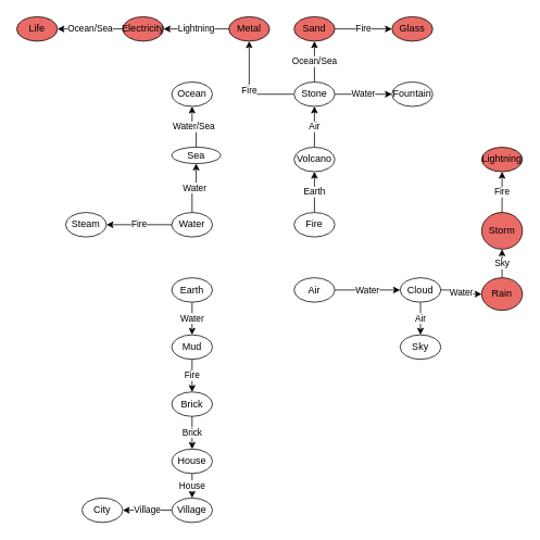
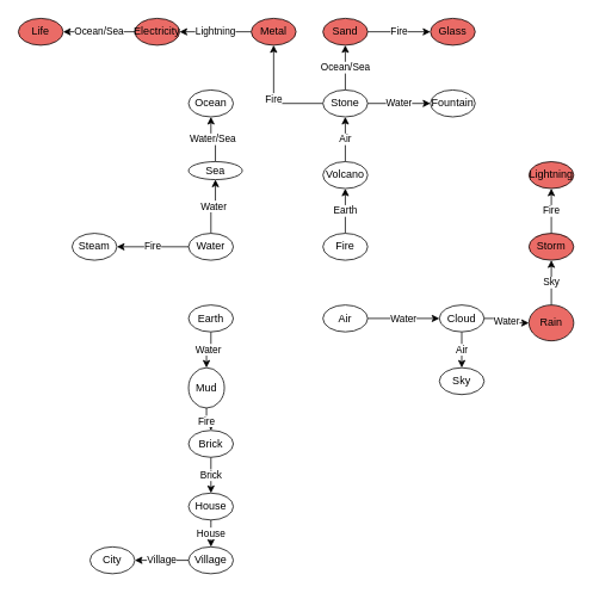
  <mxCell id="0" />
  <mxCell id="1" parent="0" />
  <mxCell id="2" value="Water" style="edgeStyle=orthogonalEdgeStyle;rounded=0;orthogonalLoop=1;jettySize=auto;html=1;" edge="1" parent="1" source="4" target="8"><mxGeometry relative="1" as="geometry" /></mxCell>
  <mxCell id="3" value="Fire" style="edgeStyle=orthogonalEdgeStyle;rounded=0;orthogonalLoop=1;jettySize=auto;html=1;" edge="1" parent="1" source="4" target="10"><mxGeometry relative="1" as="geometry" /></mxCell>
  <mxCell id="4" value="Water" style="ellipse;whiteSpace=wrap;html=1;" vertex="1" parent="1"><mxGeometry x="210" y="260" width="50" height="30" as="geometry" /></mxCell>
  <mxCell id="5" value="Earth&lt;br&gt;" style="edgeStyle=orthogonalEdgeStyle;rounded=0;orthogonalLoop=1;jettySize=auto;html=1;" edge="1" parent="1" source="6" target="16"><mxGeometry relative="1" as="geometry" /></mxCell>
  <mxCell id="6" value="Fire" style="ellipse;whiteSpace=wrap;html=1;" vertex="1" parent="1"><mxGeometry x="360" y="260" width="50" height="30" as="geometry" /></mxCell>
  <mxCell id="7" value="Water/Sea" style="edgeStyle=orthogonalEdgeStyle;rounded=0;orthogonalLoop=1;jettySize=auto;html=1;" edge="1" parent="1" source="8" target="9"><mxGeometry relative="1" as="geometry" /></mxCell>
  <mxCell id="8" value="Sea" style="ellipse;whiteSpace=wrap;html=1;" vertex="1" parent="1"><mxGeometry x="210" y="180" width="60" height="20" as="geometry" /></mxCell>
  <mxCell id="9" value="Ocean" style="ellipse;whiteSpace=wrap;html=1;" vertex="1" parent="1"><mxGeometry x="210" y="100" width="50" height="30" as="geometry" /></mxCell>
  <mxCell id="10" value="Steam" style="ellipse;whiteSpace=wrap;html=1;" vertex="1" parent="1"><mxGeometry x="80" y="260" width="50" height="30" as="geometry" /></mxCell>
  <mxCell id="11" value="Water" style="edgeStyle=orthogonalEdgeStyle;rounded=0;orthogonalLoop=1;jettySize=auto;html=1;" edge="1" parent="1" source="12" target="29"><mxGeometry relative="1" as="geometry" /></mxCell>
  <mxCell id="12" value="Earth" style="ellipse;whiteSpace=wrap;html=1;" vertex="1" parent="1"><mxGeometry x="210" y="340" width="50" height="30" as="geometry" /></mxCell>
  <mxCell id="13" value="Water" style="edgeStyle=orthogonalEdgeStyle;rounded=0;orthogonalLoop=1;jettySize=auto;html=1;" edge="1" parent="1" source="14" target="27"><mxGeometry relative="1" as="geometry" /></mxCell>
  <mxCell id="14" value="Air" style="ellipse;whiteSpace=wrap;html=1;" vertex="1" parent="1"><mxGeometry x="360" y="340" width="50" height="30" as="geometry" /></mxCell>
  <mxCell id="15" value="Air" style="edgeStyle=orthogonalEdgeStyle;rounded=0;orthogonalLoop=1;jettySize=auto;html=1;" edge="1" parent="1" source="16" target="20"><mxGeometry relative="1" as="geometry" /></mxCell>
  <mxCell id="16" value="Volcano" style="ellipse;whiteSpace=wrap;html=1;" vertex="1" parent="1"><mxGeometry x="360" y="180" width="50" height="30" as="geometry" /></mxCell>
  <mxCell id="17" value="Water" style="edgeStyle=orthogonalEdgeStyle;rounded=0;orthogonalLoop=1;jettySize=auto;html=1;" edge="1" parent="1" source="20" target="21"><mxGeometry relative="1" as="geometry" /></mxCell>
  <mxCell id="18" value="Ocean/Sea" style="edgeStyle=orthogonalEdgeStyle;rounded=0;orthogonalLoop=1;jettySize=auto;html=1;" edge="1" parent="1" source="20" target="23"><mxGeometry relative="1" as="geometry" /></mxCell>
  <mxCell id="19" value="Fire" style="edgeStyle=orthogonalEdgeStyle;rounded=0;orthogonalLoop=1;jettySize=auto;html=1;entryX=0.5;entryY=1;entryDx=0;entryDy=0;" edge="1" parent="1" source="20" target="41"><mxGeometry relative="1" as="geometry"><mxPoint x="300" y="70" as="targetPoint" /></mxGeometry></mxCell>
  <mxCell id="20" value="Stone" style="ellipse;whiteSpace=wrap;html=1;" vertex="1" parent="1"><mxGeometry x="360" y="100" width="50" height="30" as="geometry" /></mxCell>
  <mxCell id="21" value="Fountain" style="ellipse;whiteSpace=wrap;html=1;" vertex="1" parent="1"><mxGeometry x="480" y="100" width="50" height="30" as="geometry" /></mxCell>
  <mxCell id="22" value="Fire" style="edgeStyle=orthogonalEdgeStyle;rounded=0;orthogonalLoop=1;jettySize=auto;html=1;" edge="1" parent="1" source="23" target="24"><mxGeometry relative="1" as="geometry" /></mxCell>
  <mxCell id="23" value="Sand" style="ellipse;whiteSpace=wrap;html=1;fillColor=#EA6B66;" vertex="1" parent="1"><mxGeometry x="360" y="20" width="50" height="30" as="geometry" /></mxCell>
  <mxCell id="24" value="Glass" style="ellipse;whiteSpace=wrap;html=1;fillColor=#EA6B66;" vertex="1" parent="1"><mxGeometry x="480" y="20" width="50" height="30" as="geometry" /></mxCell>
  <mxCell id="25" value="Water" style="edgeStyle=orthogonalEdgeStyle;rounded=0;orthogonalLoop=1;jettySize=auto;html=1;" edge="1" parent="1" source="27" target="38"><mxGeometry relative="1" as="geometry" /></mxCell>
  <mxCell id="26" value="Air" style="edgeStyle=orthogonalEdgeStyle;rounded=0;orthogonalLoop=1;jettySize=auto;html=1;" edge="1" parent="1" source="27" target="39"><mxGeometry relative="1" as="geometry" /></mxCell>
  <mxCell id="27" value="Cloud" style="ellipse;whiteSpace=wrap;html=1;" vertex="1" parent="1"><mxGeometry x="490" y="340" width="50" height="30" as="geometry" /></mxCell>
  <mxCell id="28" value="Fire" style="edgeStyle=orthogonalEdgeStyle;rounded=0;orthogonalLoop=1;jettySize=auto;html=1;" edge="1" parent="1" source="29" target="31"><mxGeometry relative="1" as="geometry" /></mxCell>
- <mxCell id="29" value="Mud" style="ellipse;whiteSpace=wrap;html=1;" vertex="1" parent="1"><mxGeometry x="210" y="410" width="50" height="30" as="geometry" /></mxCell>
+ <mxCell id="29" value="Mud" style="ellipse;whiteSpace=wrap;html=1;" vertex="1" parent="1"><mxGeometry x="210" y="410" width="40" height="45" as="geometry" /></mxCell>
  <mxCell id="30" value="Brick" style="edgeStyle=orthogonalEdgeStyle;rounded=0;orthogonalLoop=1;jettySize=auto;html=1;" edge="1" parent="1" source="31" target="33"><mxGeometry relative="1" as="geometry" /></mxCell>
  <mxCell id="31" value="Brick" style="ellipse;whiteSpace=wrap;html=1;" vertex="1" parent="1"><mxGeometry x="210" y="480" width="50" height="30" as="geometry" /></mxCell>
  <mxCell id="32" value="House" style="edgeStyle=orthogonalEdgeStyle;rounded=0;orthogonalLoop=1;jettySize=auto;html=1;" edge="1" parent="1" source="33" target="35"><mxGeometry relative="1" as="geometry" /></mxCell>
  <mxCell id="33" value="House" style="ellipse;whiteSpace=wrap;html=1;" vertex="1" parent="1"><mxGeometry x="210" y="550" width="50" height="30" as="geometry" /></mxCell>
  <mxCell id="34" value="Village" style="edgeStyle=orthogonalEdgeStyle;rounded=0;orthogonalLoop=1;jettySize=auto;html=1;" edge="1" parent="1" source="35" target="36"><mxGeometry relative="1" as="geometry" /></mxCell>
  <mxCell id="35" value="Village" style="ellipse;whiteSpace=wrap;html=1;" vertex="1" parent="1"><mxGeometry x="210" y="610" width="50" height="30" as="geometry" /></mxCell>
  <mxCell id="36" value="City" style="ellipse;whiteSpace=wrap;html=1;" vertex="1" parent="1"><mxGeometry x="100" y="610" width="50" height="30" as="geometry" /></mxCell>
  <mxCell id="37" value="Sky" style="edgeStyle=orthogonalEdgeStyle;rounded=0;orthogonalLoop=1;jettySize=auto;html=1;" edge="1" parent="1" source="38" target="43"><mxGeometry relative="1" as="geometry" /></mxCell>
  <mxCell id="38" value="Rain" style="ellipse;whiteSpace=wrap;html=1;fillColor=#EA6B66;" vertex="1" parent="1"><mxGeometry x="590" y="340" width="50" height="40" as="geometry" /></mxCell>
  <mxCell id="39" value="Sky" style="ellipse;whiteSpace=wrap;html=1;" vertex="1" parent="1"><mxGeometry x="490" y="410" width="50" height="30" as="geometry" /></mxCell>
  <mxCell id="40" value="Lightning" style="edgeStyle=orthogonalEdgeStyle;rounded=0;orthogonalLoop=1;jettySize=auto;html=1;" edge="1" parent="1" source="41" target="46"><mxGeometry relative="1" as="geometry" /></mxCell>
  <mxCell id="41" value="Metal" style="ellipse;whiteSpace=wrap;html=1;fillColor=#EA6B66;" vertex="1" parent="1"><mxGeometry x="280" y="20" width="50" height="30" as="geometry" /></mxCell>
  <mxCell id="42" value="Fire" style="edgeStyle=orthogonalEdgeStyle;rounded=0;orthogonalLoop=1;jettySize=auto;html=1;" edge="1" parent="1" source="43" target="44"><mxGeometry relative="1" as="geometry" /></mxCell>
- <mxCell id="43" value="Storm" style="ellipse;whiteSpace=wrap;html=1;fillColor=#EA6B66;" vertex="1" parent="1"><mxGeometry x="590" y="260" width="50" height="45" as="geometry" /></mxCell>
+ <mxCell id="43" value="Storm" style="ellipse;whiteSpace=wrap;html=1;fillColor=#EA6B66;" vertex="1" parent="1"><mxGeometry x="590" y="260" width="50" height="30" as="geometry" /></mxCell>
  <mxCell id="44" value="Lightning" style="ellipse;whiteSpace=wrap;html=1;fillColor=#EA6B66;" vertex="1" parent="1"><mxGeometry x="590" y="180" width="50" height="30" as="geometry" /></mxCell>
  <mxCell id="45" value="Ocean/Sea" style="edgeStyle=orthogonalEdgeStyle;rounded=0;orthogonalLoop=1;jettySize=auto;html=1;" edge="1" parent="1" source="46" target="47"><mxGeometry relative="1" as="geometry" /></mxCell>
  <mxCell id="46" value="Electricity" style="ellipse;whiteSpace=wrap;html=1;fillColor=#EA6B66;" vertex="1" parent="1"><mxGeometry x="150" y="20" width="50" height="30" as="geometry" /></mxCell>
  <mxCell id="47" value="Life" style="ellipse;whiteSpace=wrap;html=1;fillColor=#EA6B66;" vertex="1" parent="1"><mxGeometry x="20" y="20" width="50" height="30" as="geometry" /></mxCell>
